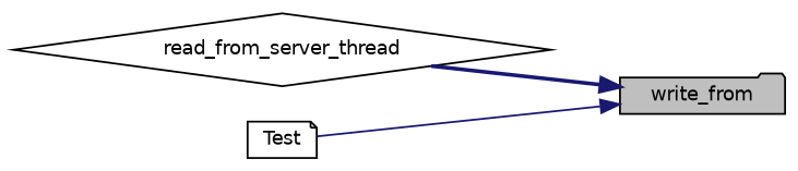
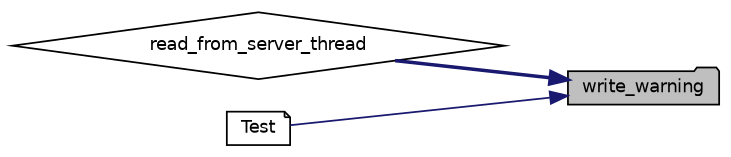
  digraph {
    rankdir=RL
    node [color=black fillcolor=white fontname=Helvetica fontsize=10 style=filled]
    edge [color=midnightblue dir=back fontname=Helvetica fontsize=10 labelfontname=Helvetica labelfontsize=10]
-   n1 [fillcolor=grey75 fontcolor=black height=0.2 label=write_from shape=folder width=0.4]
+   n1 [fillcolor=grey75 fontcolor=black height=0.2 label=write_warning shape=folder width=0.4]
    n2 [height=0.2 label=read_from_server_thread shape=diamond width=0.4]
    n3 [height=0.2 label=Test shape=note width=0.4]
    n1 -> n2 [style=bold]
    n1 -> n3 [style=solid]
  }
